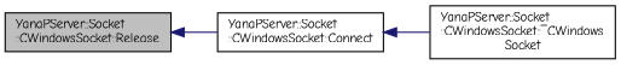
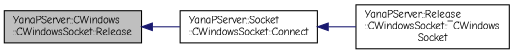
  digraph {
    fontname="Comic Neue"
    rankdir=LR
    node [color=black fillcolor=white fontname="Comic Neue" fontsize=10 shape=record style=filled]
    edge [color=midnightblue dir=back fontname="Comic Neue" fontsize=10 labelfontname=Helvetica labelfontsize=10 style=solid]
-   n1 [fillcolor=grey75 fontcolor=black height=0.2 label="YanaPServer::Socket\l::CWindowsSocket::Release" width=0.4]
+   n1 [fillcolor=grey75 fontcolor=black height=0.2 label="YanaPServer::CWindows\l::CWindowsSocket::Release" width=0.4]
    n2 [height=0.2 label="YanaPServer::Socket\l::CWindowsSocket::Connect" width=0.4]
-   n3 [height=0.2 label="YanaPServer::Socket\l::CWindowsSocket::‾CWindows\lSocket" width=0.4]
+   n3 [height=0.2 label="YanaPServer::Release\l::CWindowsSocket::‾CWindows\lSocket" width=0.4]
    n1 -> n2
    n2 -> n3
  }
